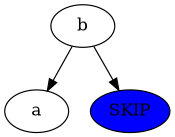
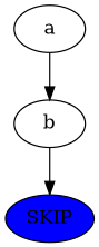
  digraph {
    n1 [label=a]
    n2 [label=b]
    n3 [fillcolor=blue label=SKIP style=filled]
-   n2 -> n1
+   n1 -> n2
    n2 -> n3
  }
